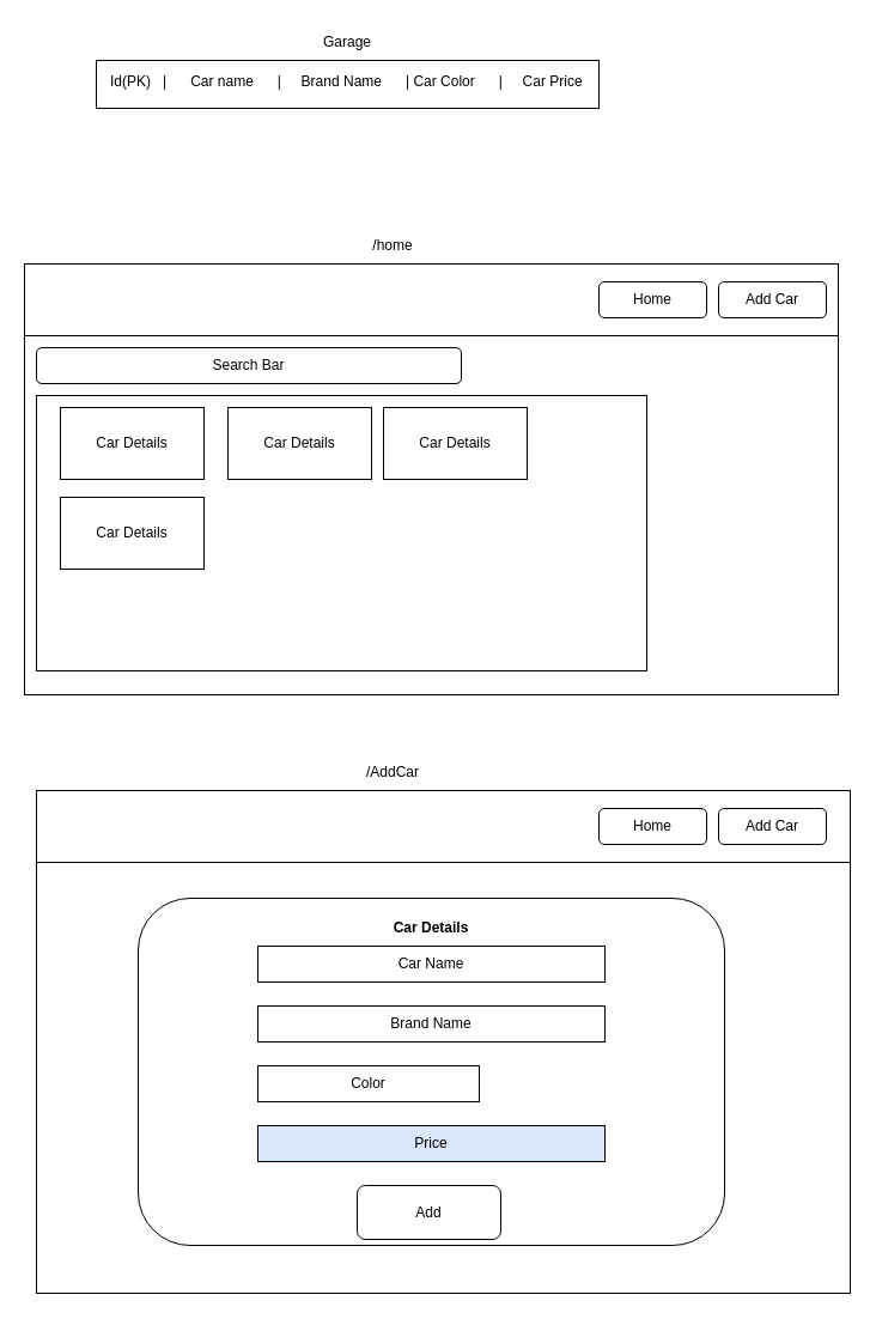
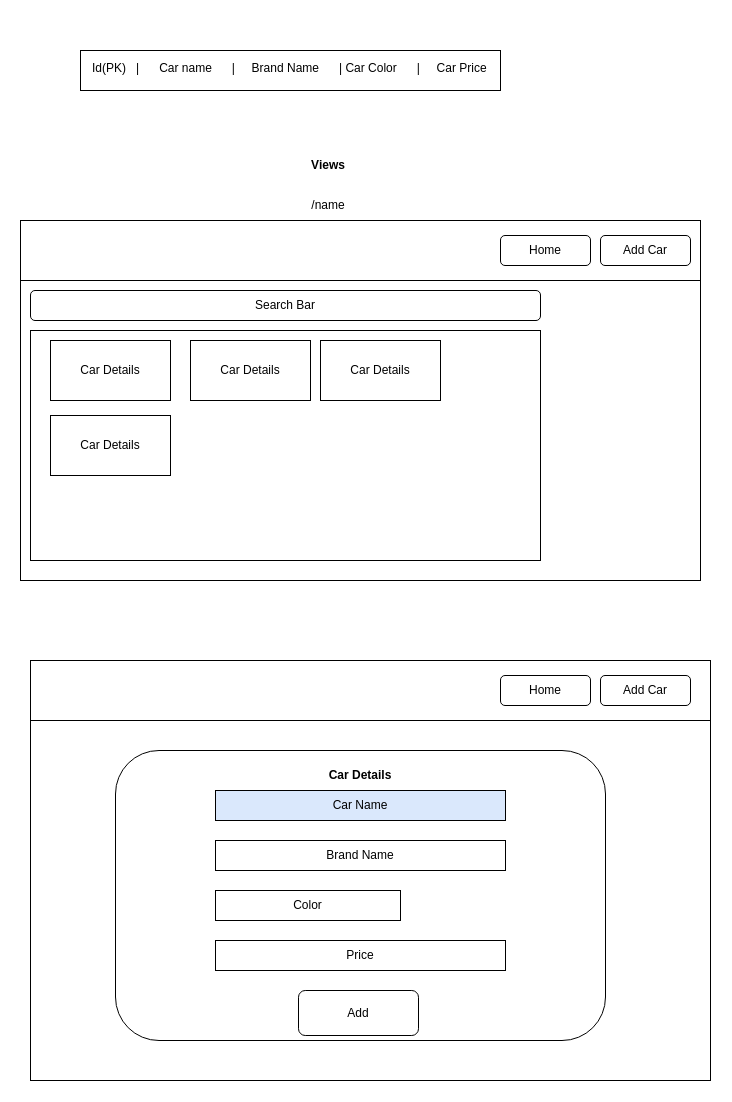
  <mxCell id="0" />
  <mxCell id="1" parent="0" />
  <mxCell id="2" value="" style="rounded=0;whiteSpace=wrap;html=1;" vertex="1" parent="1"><mxGeometry x="20" y="220" width="680" height="360" as="geometry" /></mxCell>
  <mxCell id="3" value="" style="rounded=0;whiteSpace=wrap;html=1;" vertex="1" parent="1"><mxGeometry x="20" y="220" width="680" height="60" as="geometry" /></mxCell>
  <mxCell id="4" value="" style="rounded=0;whiteSpace=wrap;html=1;" vertex="1" parent="1"><mxGeometry x="80" y="50" width="420" height="40" as="geometry" /></mxCell>
  <mxCell id="5" value="&amp;nbsp; &amp;nbsp; &amp;nbsp; Id(PK)&amp;nbsp; &amp;nbsp;|&amp;nbsp; &amp;nbsp; &amp;nbsp; Car name&amp;nbsp; &amp;nbsp; &amp;nbsp; |&amp;nbsp; &amp;nbsp; &amp;nbsp;Brand Name&amp;nbsp; &amp;nbsp; &amp;nbsp; | Car Color&amp;nbsp; &amp;nbsp; &amp;nbsp; |&amp;nbsp; &amp;nbsp; &amp;nbsp;Car Price&amp;nbsp; &amp;nbsp;" style="text;html=1;align=left;verticalAlign=middle;whiteSpace=wrap;rounded=0;" vertex="1" parent="1"><mxGeometry x="70" y="60" width="420" height="30" as="geometry" /></mxCell>
- <mxCell id="6" value="Garage" style="text;html=1;align=center;verticalAlign=middle;whiteSpace=wrap;rounded=0;" vertex="1" parent="1"><mxGeometry x="260" y="20" width="60" height="30" as="geometry" /></mxCell>
- <mxCell id="8" value="Search Bar" style="rounded=1;whiteSpace=wrap;html=1;" vertex="1" parent="1"><mxGeometry x="30" y="290" width="355" height="30" as="geometry" /></mxCell>
+ <mxCell id="7" value="Views" style="text;html=1;align=center;verticalAlign=middle;whiteSpace=wrap;rounded=0;fontStyle=1" vertex="1" parent="1"><mxGeometry x="298" y="150" width="60" height="30" as="geometry" /></mxCell>
+ <mxCell id="8" value="Search Bar" style="rounded=1;whiteSpace=wrap;html=1;" vertex="1" parent="1"><mxGeometry x="30" y="290" width="510" height="30" as="geometry" /></mxCell>
  <mxCell id="9" value="" style="rounded=0;whiteSpace=wrap;html=1;" vertex="1" parent="1"><mxGeometry x="30" y="330" width="510" height="230" as="geometry" /></mxCell>
  <mxCell id="10" value="Car Details" style="rounded=0;whiteSpace=wrap;html=1;" vertex="1" parent="1"><mxGeometry x="50" y="340" width="120" height="60" as="geometry" /></mxCell>
  <mxCell id="11" value="Add Car" style="rounded=1;whiteSpace=wrap;html=1;" vertex="1" parent="1"><mxGeometry x="600" y="235" width="90" height="30" as="geometry" /></mxCell>
  <mxCell id="12" value="Car Details" style="rounded=0;whiteSpace=wrap;html=1;" vertex="1" parent="1"><mxGeometry x="190" y="340" width="120" height="60" as="geometry" /></mxCell>
  <mxCell id="13" value="Car Details" style="rounded=0;whiteSpace=wrap;html=1;" vertex="1" parent="1"><mxGeometry x="320" y="340" width="120" height="60" as="geometry" /></mxCell>
  <mxCell id="14" value="Car Details" style="rounded=0;whiteSpace=wrap;html=1;" vertex="1" parent="1"><mxGeometry x="50" y="415" width="120" height="60" as="geometry" /></mxCell>
  <mxCell id="15" value="Home" style="rounded=1;whiteSpace=wrap;html=1;" vertex="1" parent="1"><mxGeometry x="500" y="235" width="90" height="30" as="geometry" /></mxCell>
  <mxCell id="16" value="" style="rounded=0;whiteSpace=wrap;html=1;" vertex="1" parent="1"><mxGeometry x="30" y="660" width="680" height="420" as="geometry" /></mxCell>
  <mxCell id="17" value="" style="rounded=0;whiteSpace=wrap;html=1;" vertex="1" parent="1"><mxGeometry x="30" y="660" width="680" height="60" as="geometry" /></mxCell>
  <mxCell id="18" value="Add Car" style="rounded=1;whiteSpace=wrap;html=1;" vertex="1" parent="1"><mxGeometry x="600" y="675" width="90" height="30" as="geometry" /></mxCell>
  <mxCell id="19" value="Home" style="rounded=1;whiteSpace=wrap;html=1;" vertex="1" parent="1"><mxGeometry x="500" y="675" width="90" height="30" as="geometry" /></mxCell>
  <mxCell id="20" value="" style="rounded=1;whiteSpace=wrap;html=1;" vertex="1" parent="1"><mxGeometry x="115" y="750" width="490" height="290" as="geometry" /></mxCell>
- <mxCell id="21" value="Car Name" style="rounded=0;whiteSpace=wrap;html=1;" vertex="1" parent="1"><mxGeometry x="215" y="790" width="290" height="30" as="geometry" /></mxCell>
+ <mxCell id="21" value="Car Name" style="rounded=0;whiteSpace=wrap;html=1;fillColor=#dae8fc;" vertex="1" parent="1"><mxGeometry x="215" y="790" width="290" height="30" as="geometry" /></mxCell>
  <mxCell id="22" value="Brand Name&lt;span style=&quot;color: rgba(0, 0, 0, 0); font-family: monospace; font-size: 0px; text-align: start; text-wrap: nowrap;&quot;&gt;%3CmxGraphModel%3E%3Croot%3E%3CmxCell%20id%3D%220%22%2F%3E%3CmxCell%20id%3D%221%22%20parent%3D%220%22%2F%3E%3CmxCell%20id%3D%222%22%20value%3D%22Car%20Name%22%20style%3D%22rounded%3D0%3BwhiteSpace%3Dwrap%3Bhtml%3D1%3B%22%20vertex%3D%221%22%20parent%3D%221%22%3E%3CmxGeometry%20x%3D%22250%22%20y%3D%22860%22%20width%3D%22210%22%20height%3D%2230%22%20as%3D%22geometry%22%2F%3E%3C%2FmxCell%3E%3C%2Froot%3E%3C%2FmxGraphModel%3E&lt;/span&gt;" style="rounded=0;whiteSpace=wrap;html=1;" vertex="1" parent="1"><mxGeometry x="215" y="840" width="290" height="30" as="geometry" /></mxCell>
  <mxCell id="23" value="Color" style="rounded=0;whiteSpace=wrap;html=1;" vertex="1" parent="1"><mxGeometry x="215" y="890" width="185" height="30" as="geometry" /></mxCell>
- <mxCell id="24" value="Price" style="rounded=0;whiteSpace=wrap;html=1;fillColor=#dae8fc;" vertex="1" parent="1"><mxGeometry x="215" y="940" width="290" height="30" as="geometry" /></mxCell>
+ <mxCell id="24" value="Price" style="rounded=0;whiteSpace=wrap;html=1;" vertex="1" parent="1"><mxGeometry x="215" y="940" width="290" height="30" as="geometry" /></mxCell>
  <mxCell id="25" value="Add" style="rounded=1;whiteSpace=wrap;html=1;" vertex="1" parent="1"><mxGeometry x="298" y="990" width="120" height="45" as="geometry" /></mxCell>
  <mxCell id="26" value="Car Details" style="text;html=1;align=center;verticalAlign=middle;whiteSpace=wrap;rounded=0;fontStyle=1" vertex="1" parent="1"><mxGeometry x="279" y="760" width="162" height="30" as="geometry" /></mxCell>
- <mxCell id="27" value="/AddCar" style="text;html=1;align=center;verticalAlign=middle;whiteSpace=wrap;rounded=0;" vertex="1" parent="1"><mxGeometry x="298" y="630" width="60" height="30" as="geometry" /></mxCell>
- <mxCell id="28" value="/home" style="text;html=1;align=center;verticalAlign=middle;whiteSpace=wrap;rounded=0;" vertex="1" parent="1"><mxGeometry x="298" y="190" width="60" height="30" as="geometry" /></mxCell>
+ <mxCell id="28" value="/name" style="text;html=1;align=center;verticalAlign=middle;whiteSpace=wrap;rounded=0;" vertex="1" parent="1"><mxGeometry x="298" y="190" width="60" height="30" as="geometry" /></mxCell>
